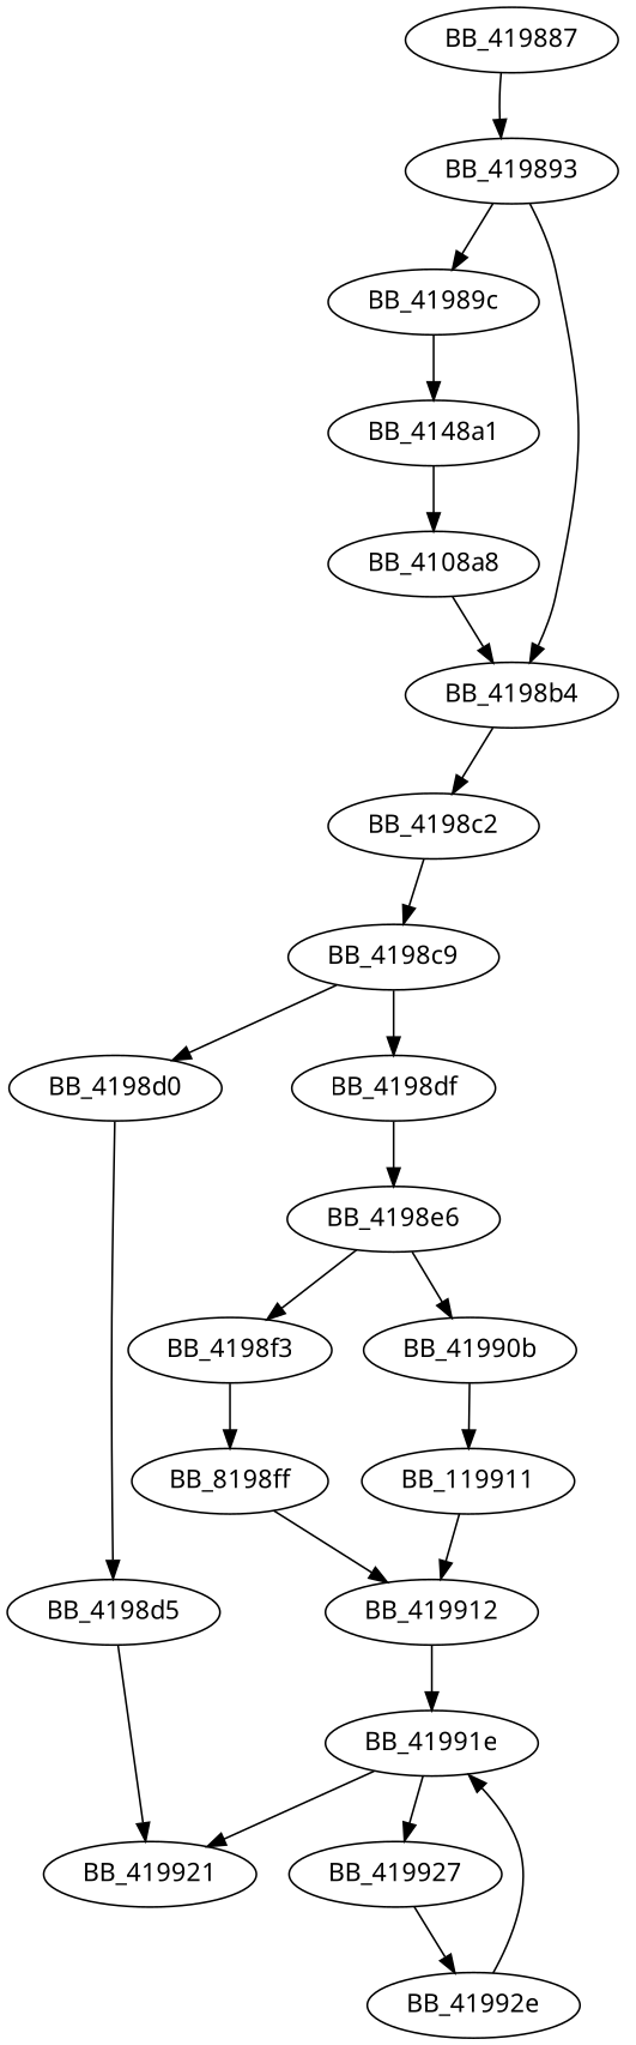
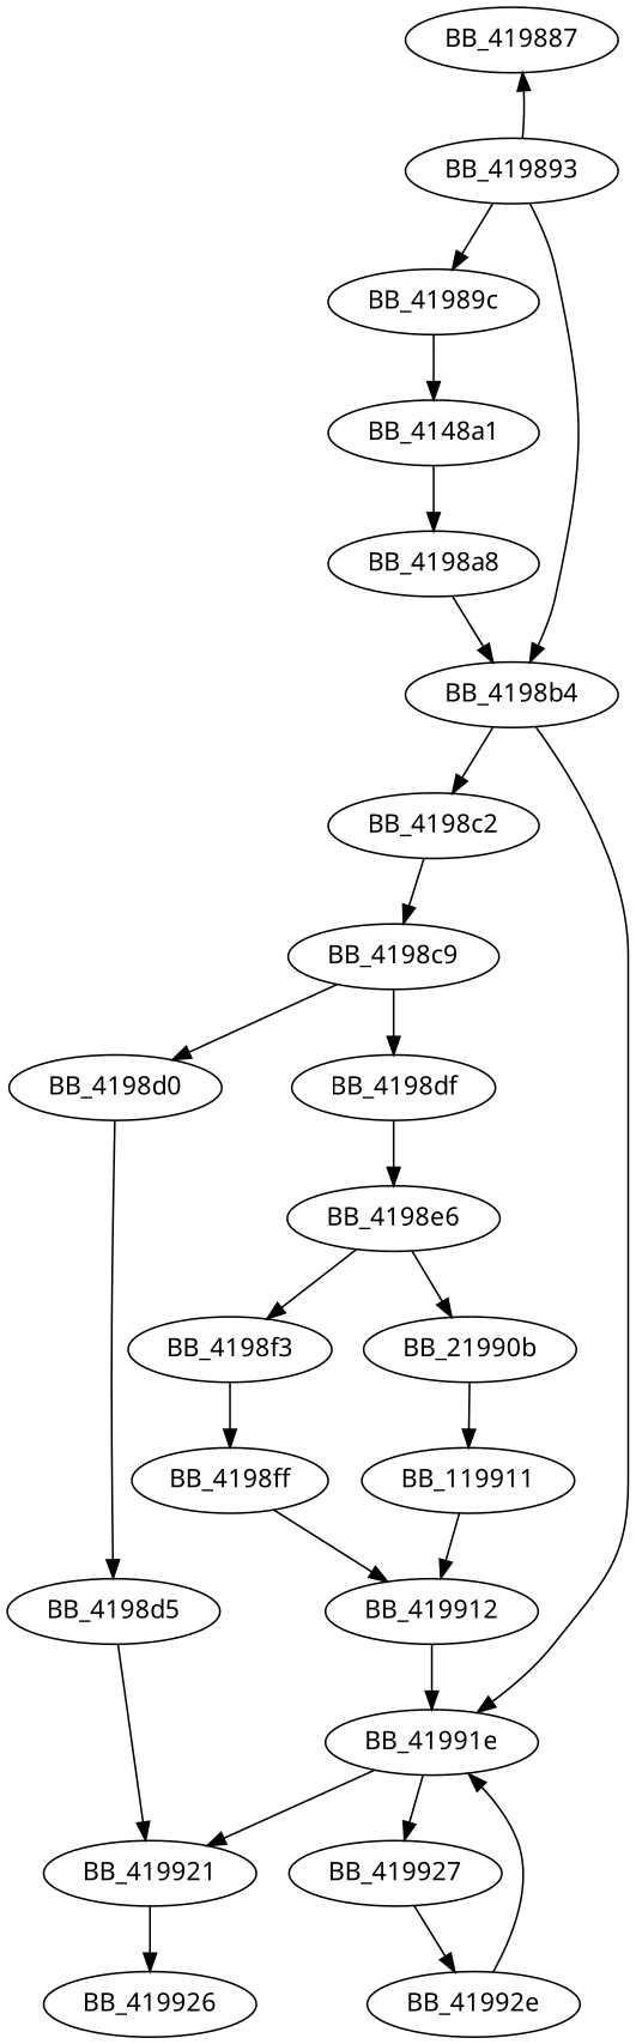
  digraph {
    fontname="Noto Sans"
    node [fontname="Noto Sans"]
    edge [fontname="Noto Sans"]
    BB_419887
    BB_419893
    BB_41989c
    BB_4198b4
    n5 [label=BB_4148a1]
    BB_4198c2
    BB_41991e
-   BB_4198a8 [label=BB_4108a8]
+   BB_4198a8
    BB_4198c9
    BB_419921
    BB_419927
    BB_4198d0
    BB_4198df
+   BB_419926
    BB_41992e
    BB_4198d5
    BB_4198e6
    BB_4198f3
-   BB_41990b
-   BB_4198ff [label=BB_8198ff]
+   BB_41990b [label=BB_21990b]
+   BB_4198ff
    n21 [label=BB_119911]
    BB_419912
-   BB_419887 -> BB_419893
+   BB_419893 -> BB_419887
    BB_419893 -> BB_41989c
    BB_419893 -> BB_4198b4
    BB_41989c -> n5
    BB_4198b4 -> BB_4198c2
+   BB_4198b4 -> BB_41991e
    n5 -> BB_4198a8
    BB_4198c2 -> BB_4198c9
    BB_41991e -> BB_419921
    BB_41991e -> BB_419927
    BB_4198a8 -> BB_4198b4
    BB_4198c9 -> BB_4198d0
    BB_4198c9 -> BB_4198df
+   BB_419921 -> BB_419926
    BB_419927 -> BB_41992e
    BB_4198d0 -> BB_4198d5
    BB_4198df -> BB_4198e6
    BB_41992e -> BB_41991e
    BB_4198d5 -> BB_419921
    BB_4198e6 -> BB_4198f3
    BB_4198e6 -> BB_41990b
    BB_4198f3 -> BB_4198ff
    BB_41990b -> n21
    BB_4198ff -> BB_419912
    n21 -> BB_419912
    BB_419912 -> BB_41991e
  }
